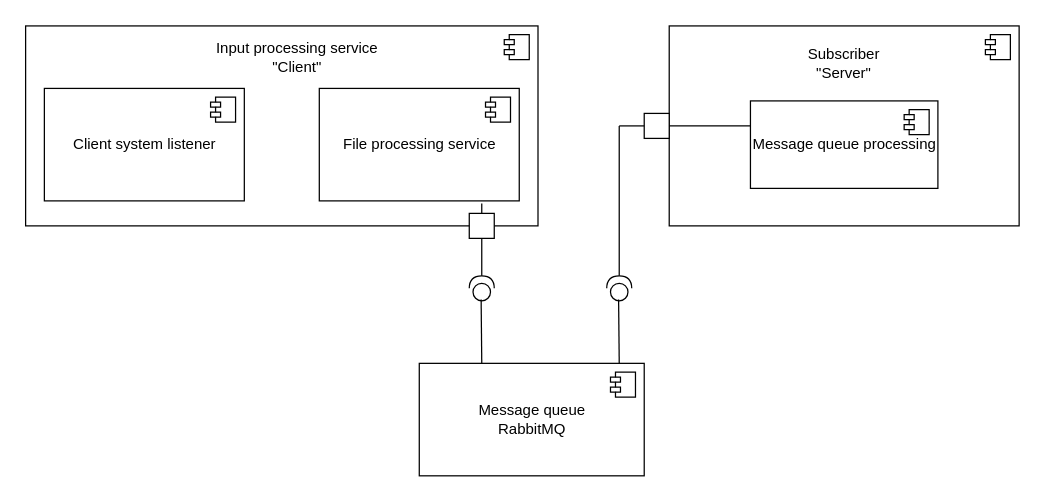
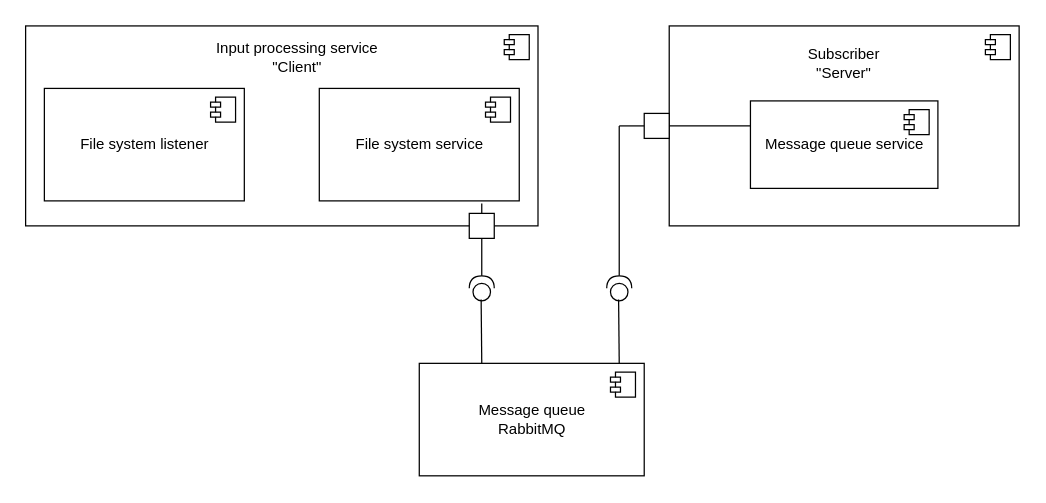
  <mxCell id="0" />
  <mxCell id="1" parent="0" />
  <mxCell id="2" value="Message queue&lt;br&gt;RabbitMQ" style="html=1;dropTarget=0;" vertex="1" parent="1"><mxGeometry x="335" y="290" width="180" height="90" as="geometry" /></mxCell>
  <mxCell id="3" value="" style="shape=module;jettyWidth=8;jettyHeight=4;" vertex="1" parent="2"><mxGeometry x="1" width="20" height="20" relative="1" as="geometry"><mxPoint x="-27" y="7" as="offset" /></mxGeometry></mxCell>
  <mxCell id="4" value="" style="html=1;dropTarget=0;" vertex="1" parent="1"><mxGeometry x="535" y="20" width="280" height="160" as="geometry" /></mxCell>
  <mxCell id="5" value="" style="shape=module;jettyWidth=8;jettyHeight=4;" vertex="1" parent="4"><mxGeometry x="1" width="20" height="20" relative="1" as="geometry"><mxPoint x="-27" y="7" as="offset" /></mxGeometry></mxCell>
  <mxCell id="6" value="" style="group" vertex="1" connectable="0" parent="1"><mxGeometry x="35" y="50" width="410" height="160" as="geometry" /></mxCell>
  <mxCell id="7" value="" style="group" vertex="1" connectable="0" parent="6"><mxGeometry x="-15" y="-30" width="410" height="170" as="geometry" /></mxCell>
  <mxCell id="8" value="" style="group" vertex="1" connectable="0" parent="7"><mxGeometry width="410" height="170" as="geometry" /></mxCell>
  <mxCell id="9" value="" style="html=1;dropTarget=0;" vertex="1" parent="8"><mxGeometry width="410" height="160" as="geometry" /></mxCell>
  <mxCell id="10" value="" style="shape=module;jettyWidth=8;jettyHeight=4;" vertex="1" parent="9"><mxGeometry x="1" width="20" height="20" relative="1" as="geometry"><mxPoint x="-27" y="7" as="offset" /></mxGeometry></mxCell>
  <mxCell id="11" value="Input processing service&lt;br&gt;&quot;Client&quot;" style="text;html=1;strokeColor=none;fillColor=none;align=center;verticalAlign=middle;whiteSpace=wrap;rounded=0;" vertex="1" parent="8"><mxGeometry x="125" y="10" width="185" height="30" as="geometry" /></mxCell>
  <mxCell id="12" value="" style="whiteSpace=wrap;html=1;aspect=fixed;" vertex="1" parent="8"><mxGeometry x="355" y="150" width="20" height="20" as="geometry" /></mxCell>
- <mxCell id="13" value="Client system listener" style="html=1;dropTarget=0;" vertex="1" parent="7"><mxGeometry x="15" y="50" width="160" height="90" as="geometry" /></mxCell>
+ <mxCell id="13" value="File system listener" style="html=1;dropTarget=0;" vertex="1" parent="7"><mxGeometry x="15" y="50" width="160" height="90" as="geometry" /></mxCell>
  <mxCell id="14" value="" style="shape=module;jettyWidth=8;jettyHeight=4;" vertex="1" parent="13"><mxGeometry x="1" width="20" height="20" relative="1" as="geometry"><mxPoint x="-27" y="7" as="offset" /></mxGeometry></mxCell>
- <mxCell id="15" value="File processing service" style="html=1;dropTarget=0;" vertex="1" parent="7"><mxGeometry x="235" y="50" width="160" height="90" as="geometry" /></mxCell>
+ <mxCell id="15" value="File system service" style="html=1;dropTarget=0;" vertex="1" parent="7"><mxGeometry x="235" y="50" width="160" height="90" as="geometry" /></mxCell>
  <mxCell id="16" value="" style="shape=module;jettyWidth=8;jettyHeight=4;" vertex="1" parent="15"><mxGeometry x="1" width="20" height="20" relative="1" as="geometry"><mxPoint x="-27" y="7" as="offset" /></mxGeometry></mxCell>
  <mxCell id="17" value="" style="endArrow=none;html=1;exitX=0.5;exitY=0;exitDx=0;exitDy=0;" edge="1" parent="7" source="12"><mxGeometry width="50" height="50" relative="1" as="geometry"><mxPoint x="445" y="150" as="sourcePoint" /><mxPoint x="365" y="142" as="targetPoint" /></mxGeometry></mxCell>
  <mxCell id="18" value="" style="shape=providedRequiredInterface;html=1;verticalLabelPosition=bottom;direction=north;" vertex="1" parent="1"><mxGeometry x="375" y="220" width="20" height="20" as="geometry" /></mxCell>
  <mxCell id="19" value="" style="endArrow=none;html=1;" edge="1" parent="1"><mxGeometry x="380" y="-880" width="50" height="50" as="geometry"><mxPoint x="385" y="290" as="sourcePoint" /><mxPoint x="384.5" y="239" as="targetPoint" /></mxGeometry></mxCell>
  <mxCell id="20" value="" style="endArrow=none;html=1;exitX=1;exitY=0.5;exitDx=0;exitDy=0;exitPerimeter=0;" edge="1" parent="1" source="18"><mxGeometry x="380" y="-880" width="50" height="50" as="geometry"><mxPoint x="465" y="250" as="sourcePoint" /><mxPoint x="385" y="190" as="targetPoint" /></mxGeometry></mxCell>
  <mxCell id="21" value="" style="whiteSpace=wrap;html=1;aspect=fixed;" vertex="1" parent="1"><mxGeometry x="515" y="90" width="20" height="20" as="geometry" /></mxCell>
  <mxCell id="22" value="" style="shape=providedRequiredInterface;html=1;verticalLabelPosition=bottom;direction=north;" vertex="1" parent="1"><mxGeometry x="485" y="220" width="20" height="20" as="geometry" /></mxCell>
  <mxCell id="23" value="" style="endArrow=none;html=1;" edge="1" parent="1"><mxGeometry x="490" y="-880" width="50" height="50" as="geometry"><mxPoint x="495" y="290" as="sourcePoint" /><mxPoint x="494.5" y="239" as="targetPoint" /></mxGeometry></mxCell>
  <mxCell id="24" value="" style="endArrow=none;html=1;exitX=1;exitY=0.5;exitDx=0;exitDy=0;exitPerimeter=0;" edge="1" parent="1" source="22"><mxGeometry x="490" y="-880" width="50" height="50" as="geometry"><mxPoint x="575" y="250" as="sourcePoint" /><mxPoint x="495" y="100" as="targetPoint" /><Array as="points"><mxPoint x="495" y="130" /></Array></mxGeometry></mxCell>
  <mxCell id="25" value="" style="endArrow=none;html=1;entryX=0;entryY=0.5;entryDx=0;entryDy=0;" edge="1" parent="1" target="21"><mxGeometry width="50" height="50" relative="1" as="geometry"><mxPoint x="495" y="100" as="sourcePoint" /><mxPoint x="505" y="100" as="targetPoint" /></mxGeometry></mxCell>
  <mxCell id="26" value="&lt;span&gt;Subscriber&lt;/span&gt;&lt;br&gt;&lt;span&gt;&quot;Server&quot;&lt;/span&gt;" style="text;html=1;strokeColor=none;fillColor=none;align=center;verticalAlign=middle;whiteSpace=wrap;rounded=0;" vertex="1" parent="1"><mxGeometry x="620" y="30" width="110" height="40" as="geometry" /></mxCell>
- <mxCell id="27" value="Message queue processing" style="html=1;dropTarget=0;" vertex="1" parent="1"><mxGeometry x="600" y="80" width="150" height="70" as="geometry" /></mxCell>
+ <mxCell id="27" value="Message queue service" style="html=1;dropTarget=0;" vertex="1" parent="1"><mxGeometry x="600" y="80" width="150" height="70" as="geometry" /></mxCell>
  <mxCell id="28" value="" style="shape=module;jettyWidth=8;jettyHeight=4;" vertex="1" parent="27"><mxGeometry x="1" width="20" height="20" relative="1" as="geometry"><mxPoint x="-27" y="7" as="offset" /></mxGeometry></mxCell>
  <mxCell id="29" value="" style="endArrow=none;html=1;exitX=0;exitY=0.5;exitDx=0;exitDy=0;" edge="1" parent="1" source="4"><mxGeometry width="50" height="50" relative="1" as="geometry"><mxPoint x="585" y="90" as="sourcePoint" /><mxPoint x="600" y="100" as="targetPoint" /></mxGeometry></mxCell>
